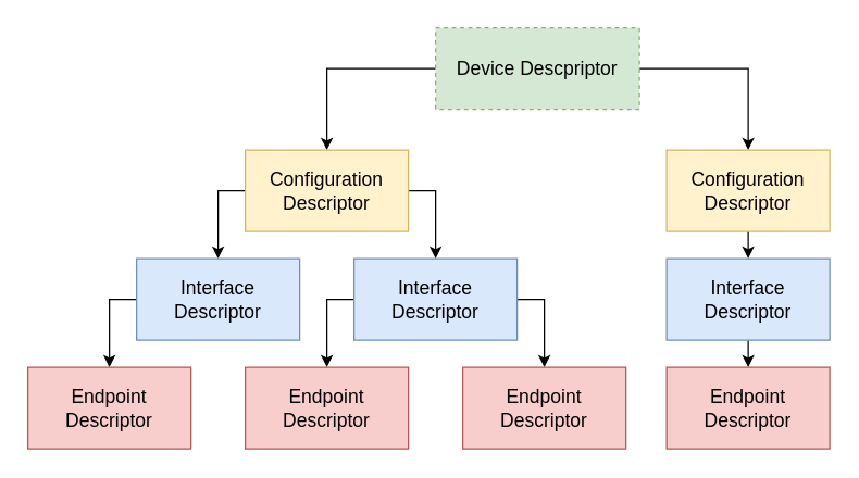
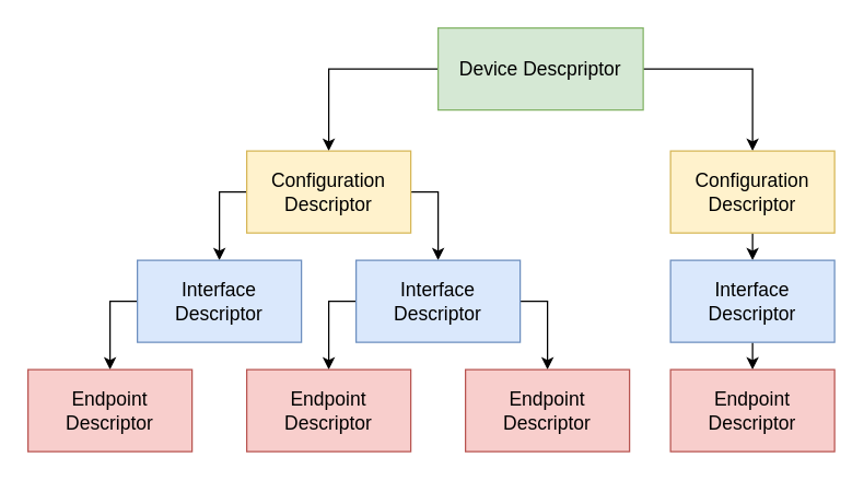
  <mxCell id="0" />
  <mxCell id="1" parent="0" />
  <mxCell id="2" style="edgeStyle=orthogonalEdgeStyle;rounded=0;orthogonalLoop=1;jettySize=auto;html=1;exitX=1;exitY=0.5;exitDx=0;exitDy=0;entryX=0.5;entryY=0;entryDx=0;entryDy=0;" edge="1" parent="1" source="4" target="17"><mxGeometry relative="1" as="geometry" /></mxCell>
  <mxCell id="3" style="edgeStyle=orthogonalEdgeStyle;rounded=0;orthogonalLoop=1;jettySize=auto;html=1;exitX=0;exitY=0.5;exitDx=0;exitDy=0;entryX=0.5;entryY=0;entryDx=0;entryDy=0;" edge="1" parent="1" source="4" target="7"><mxGeometry relative="1" as="geometry" /></mxCell>
- <mxCell id="4" value="Device Descpriptor" style="rounded=0;whiteSpace=wrap;html=1;fontSize=14;fontFamily=Helvetica;fillColor=#d5e8d4;strokeColor=#82b366;dashed=1;" vertex="1" parent="1"><mxGeometry x="320" y="20" width="150" height="60" as="geometry" /></mxCell>
+ <mxCell id="4" value="Device Descpriptor" style="rounded=0;whiteSpace=wrap;html=1;fontSize=14;fontFamily=Helvetica;fillColor=#d5e8d4;strokeColor=#82b366;" vertex="1" parent="1"><mxGeometry x="320" y="20" width="150" height="60" as="geometry" /></mxCell>
  <mxCell id="5" style="edgeStyle=orthogonalEdgeStyle;rounded=0;orthogonalLoop=1;jettySize=auto;html=1;exitX=1;exitY=0.5;exitDx=0;exitDy=0;entryX=0.5;entryY=0;entryDx=0;entryDy=0;" edge="1" parent="1" source="7" target="12"><mxGeometry relative="1" as="geometry" /></mxCell>
  <mxCell id="6" style="edgeStyle=orthogonalEdgeStyle;rounded=0;orthogonalLoop=1;jettySize=auto;html=1;exitX=0;exitY=0.5;exitDx=0;exitDy=0;entryX=0.5;entryY=0;entryDx=0;entryDy=0;" edge="1" parent="1" source="7" target="9"><mxGeometry relative="1" as="geometry" /></mxCell>
  <mxCell id="7" value="Configuration &lt;br&gt;Descriptor" style="rounded=0;whiteSpace=wrap;html=1;fontSize=14;fontFamily=Helvetica;fillColor=#fff2cc;strokeColor=#d6b656;" vertex="1" parent="1"><mxGeometry x="180" y="110" width="120" height="60" as="geometry" /></mxCell>
  <mxCell id="8" style="edgeStyle=orthogonalEdgeStyle;rounded=0;orthogonalLoop=1;jettySize=auto;html=1;exitX=0;exitY=0.5;exitDx=0;exitDy=0;entryX=0.5;entryY=0;entryDx=0;entryDy=0;" edge="1" parent="1" source="9" target="13"><mxGeometry relative="1" as="geometry" /></mxCell>
  <mxCell id="9" value="Interface&lt;br&gt;Descriptor" style="rounded=0;whiteSpace=wrap;html=1;fontSize=14;fontFamily=Helvetica;fillColor=#dae8fc;strokeColor=#6c8ebf;" vertex="1" parent="1"><mxGeometry x="100" y="190" width="120" height="60" as="geometry" /></mxCell>
  <mxCell id="10" style="edgeStyle=orthogonalEdgeStyle;rounded=0;orthogonalLoop=1;jettySize=auto;html=1;exitX=1;exitY=0.5;exitDx=0;exitDy=0;entryX=0.5;entryY=0;entryDx=0;entryDy=0;" edge="1" parent="1" source="12" target="15"><mxGeometry relative="1" as="geometry" /></mxCell>
  <mxCell id="11" style="edgeStyle=orthogonalEdgeStyle;rounded=0;orthogonalLoop=1;jettySize=auto;html=1;exitX=0;exitY=0.5;exitDx=0;exitDy=0;entryX=0.5;entryY=0;entryDx=0;entryDy=0;" edge="1" parent="1" source="12" target="14"><mxGeometry relative="1" as="geometry" /></mxCell>
  <mxCell id="12" value="Interface&lt;br&gt;Descriptor" style="rounded=0;whiteSpace=wrap;html=1;fontSize=14;fontFamily=Helvetica;fillColor=#dae8fc;strokeColor=#6c8ebf;" vertex="1" parent="1"><mxGeometry x="260" y="190" width="120" height="60" as="geometry" /></mxCell>
  <mxCell id="13" value="Endpoint&lt;br&gt;Descriptor" style="rounded=0;whiteSpace=wrap;html=1;fontSize=14;fontFamily=Helvetica;fillColor=#f8cecc;strokeColor=#b85450;" vertex="1" parent="1"><mxGeometry x="20" y="270" width="120" height="60" as="geometry" /></mxCell>
  <mxCell id="14" value="Endpoint&lt;br&gt;Descriptor" style="rounded=0;whiteSpace=wrap;html=1;fontSize=14;fontFamily=Helvetica;fillColor=#f8cecc;strokeColor=#b85450;" vertex="1" parent="1"><mxGeometry x="180" y="270" width="120" height="60" as="geometry" /></mxCell>
  <mxCell id="15" value="Endpoint&lt;br&gt;Descriptor" style="rounded=0;whiteSpace=wrap;html=1;fontSize=14;fontFamily=Helvetica;fillColor=#f8cecc;strokeColor=#b85450;" vertex="1" parent="1"><mxGeometry x="340" y="270" width="120" height="60" as="geometry" /></mxCell>
  <mxCell id="16" style="edgeStyle=orthogonalEdgeStyle;rounded=0;orthogonalLoop=1;jettySize=auto;html=1;exitX=0.5;exitY=1;exitDx=0;exitDy=0;entryX=0.5;entryY=0;entryDx=0;entryDy=0;" edge="1" parent="1" source="17" target="19"><mxGeometry relative="1" as="geometry" /></mxCell>
  <mxCell id="17" value="Configuration &lt;br&gt;Descriptor" style="rounded=0;whiteSpace=wrap;html=1;fontSize=14;fontFamily=Helvetica;fillColor=#fff2cc;strokeColor=#d6b656;" vertex="1" parent="1"><mxGeometry x="490" y="110" width="120" height="60" as="geometry" /></mxCell>
  <mxCell id="18" style="edgeStyle=orthogonalEdgeStyle;rounded=0;orthogonalLoop=1;jettySize=auto;html=1;exitX=0.5;exitY=1;exitDx=0;exitDy=0;entryX=0.5;entryY=0;entryDx=0;entryDy=0;" edge="1" parent="1" source="19" target="20"><mxGeometry relative="1" as="geometry" /></mxCell>
  <mxCell id="19" value="Interface&lt;br&gt;Descriptor" style="rounded=0;whiteSpace=wrap;html=1;fontSize=14;fontFamily=Helvetica;fillColor=#dae8fc;strokeColor=#6c8ebf;" vertex="1" parent="1"><mxGeometry x="490" y="190" width="120" height="60" as="geometry" /></mxCell>
  <mxCell id="20" value="Endpoint&lt;br&gt;Descriptor" style="rounded=0;whiteSpace=wrap;html=1;fontSize=14;fontFamily=Helvetica;fillColor=#f8cecc;strokeColor=#b85450;" vertex="1" parent="1"><mxGeometry x="490" y="270" width="120" height="60" as="geometry" /></mxCell>
